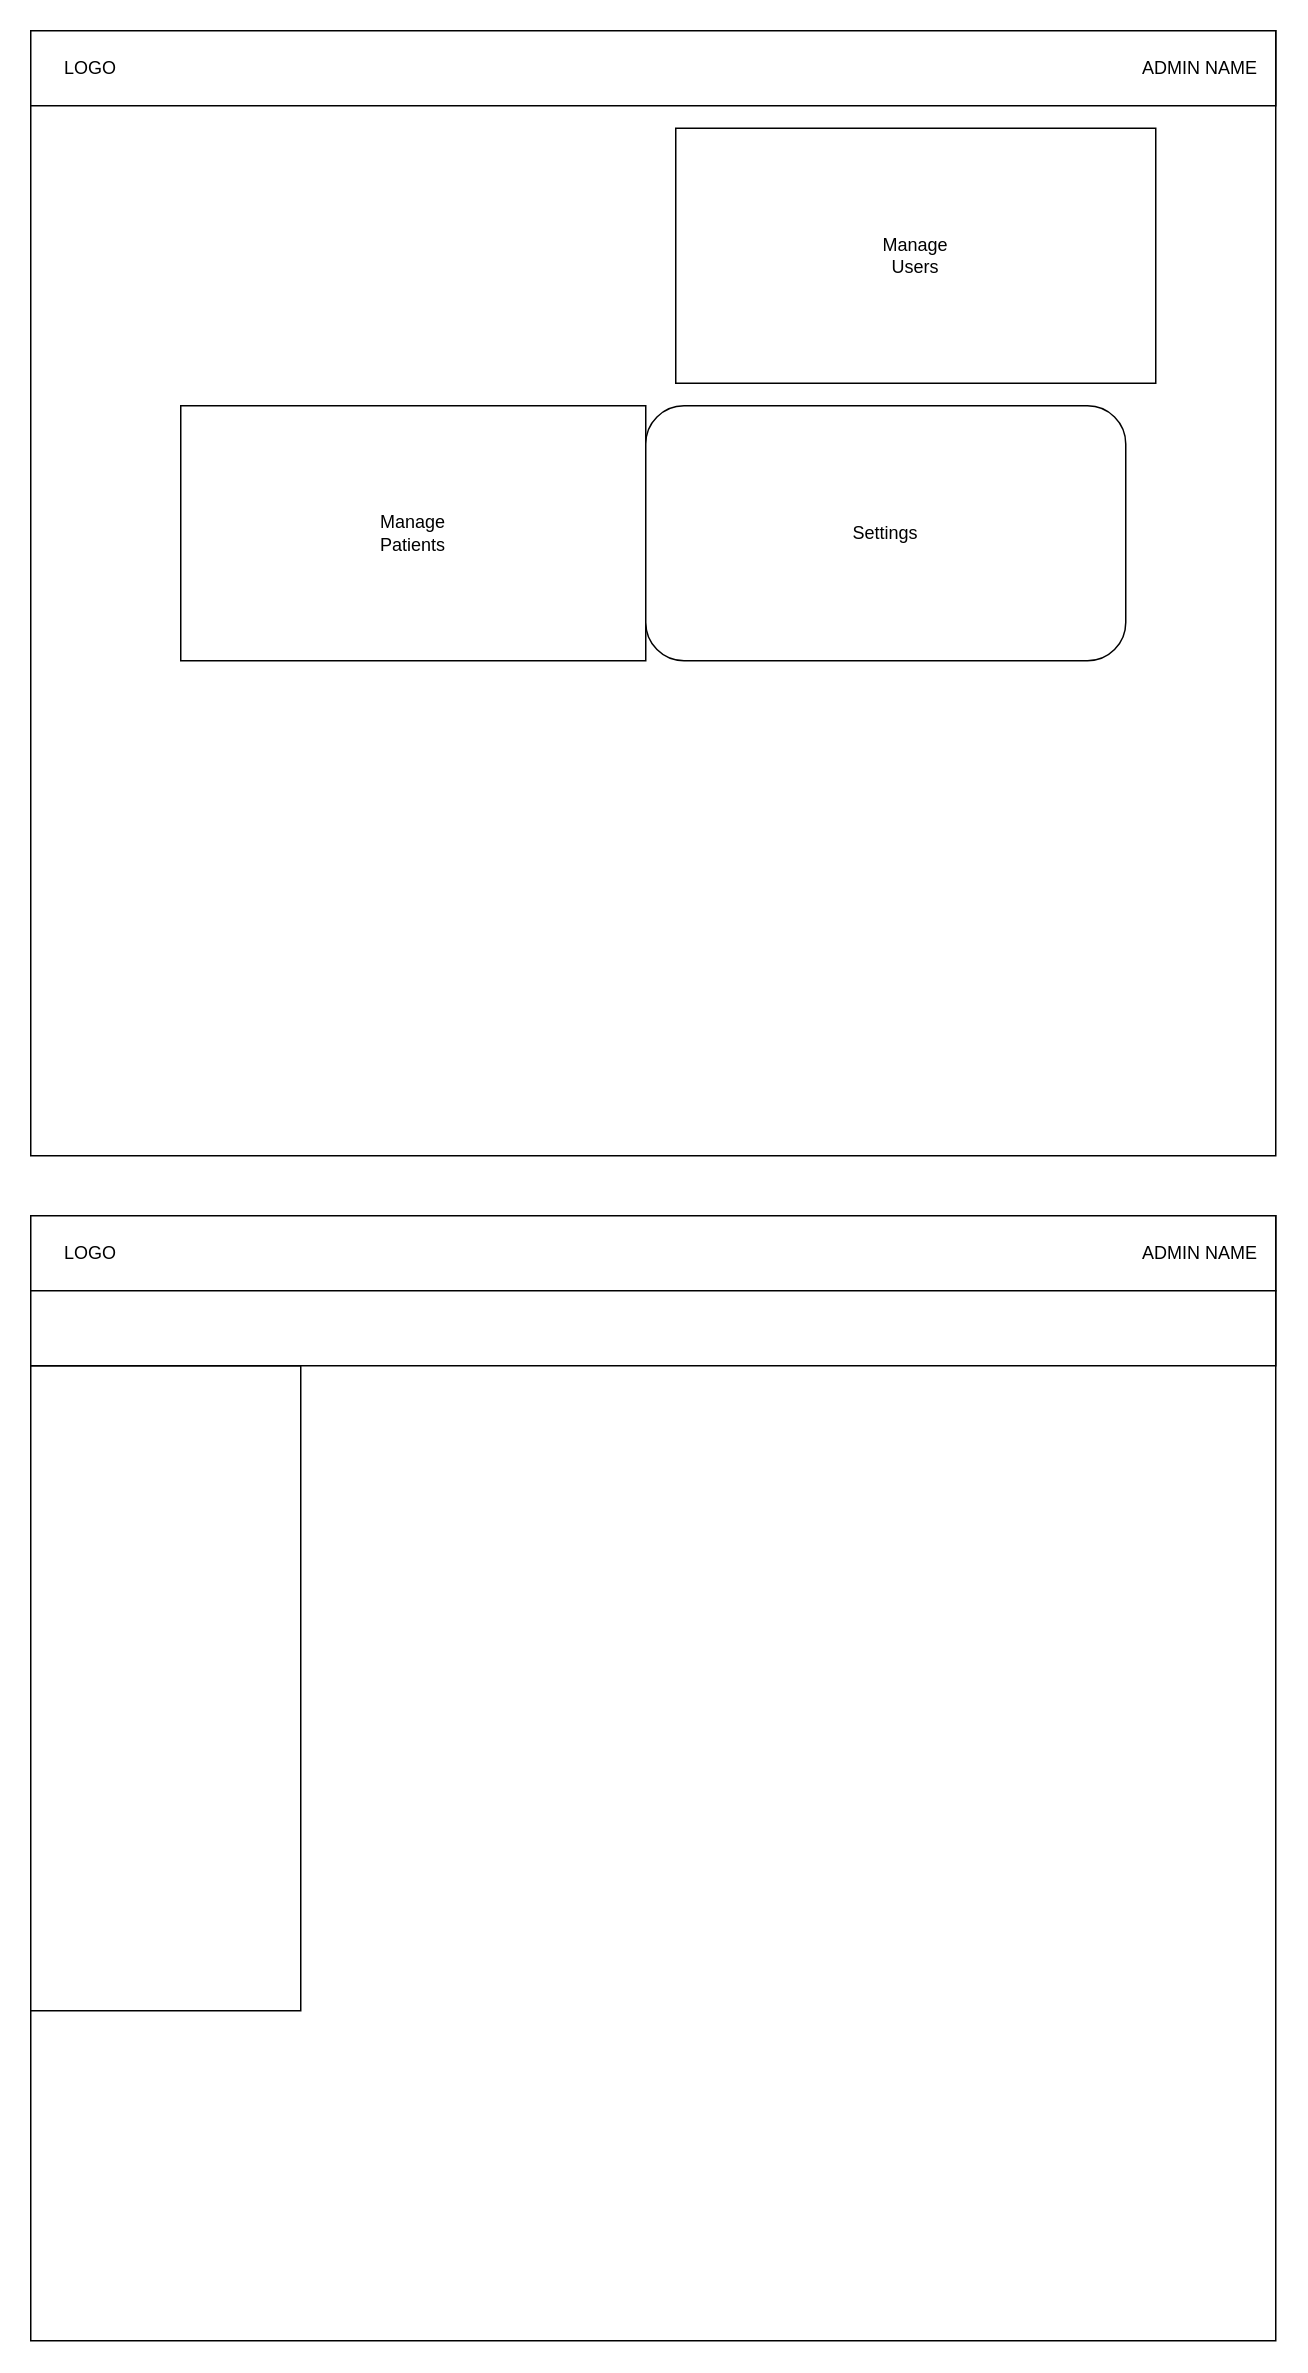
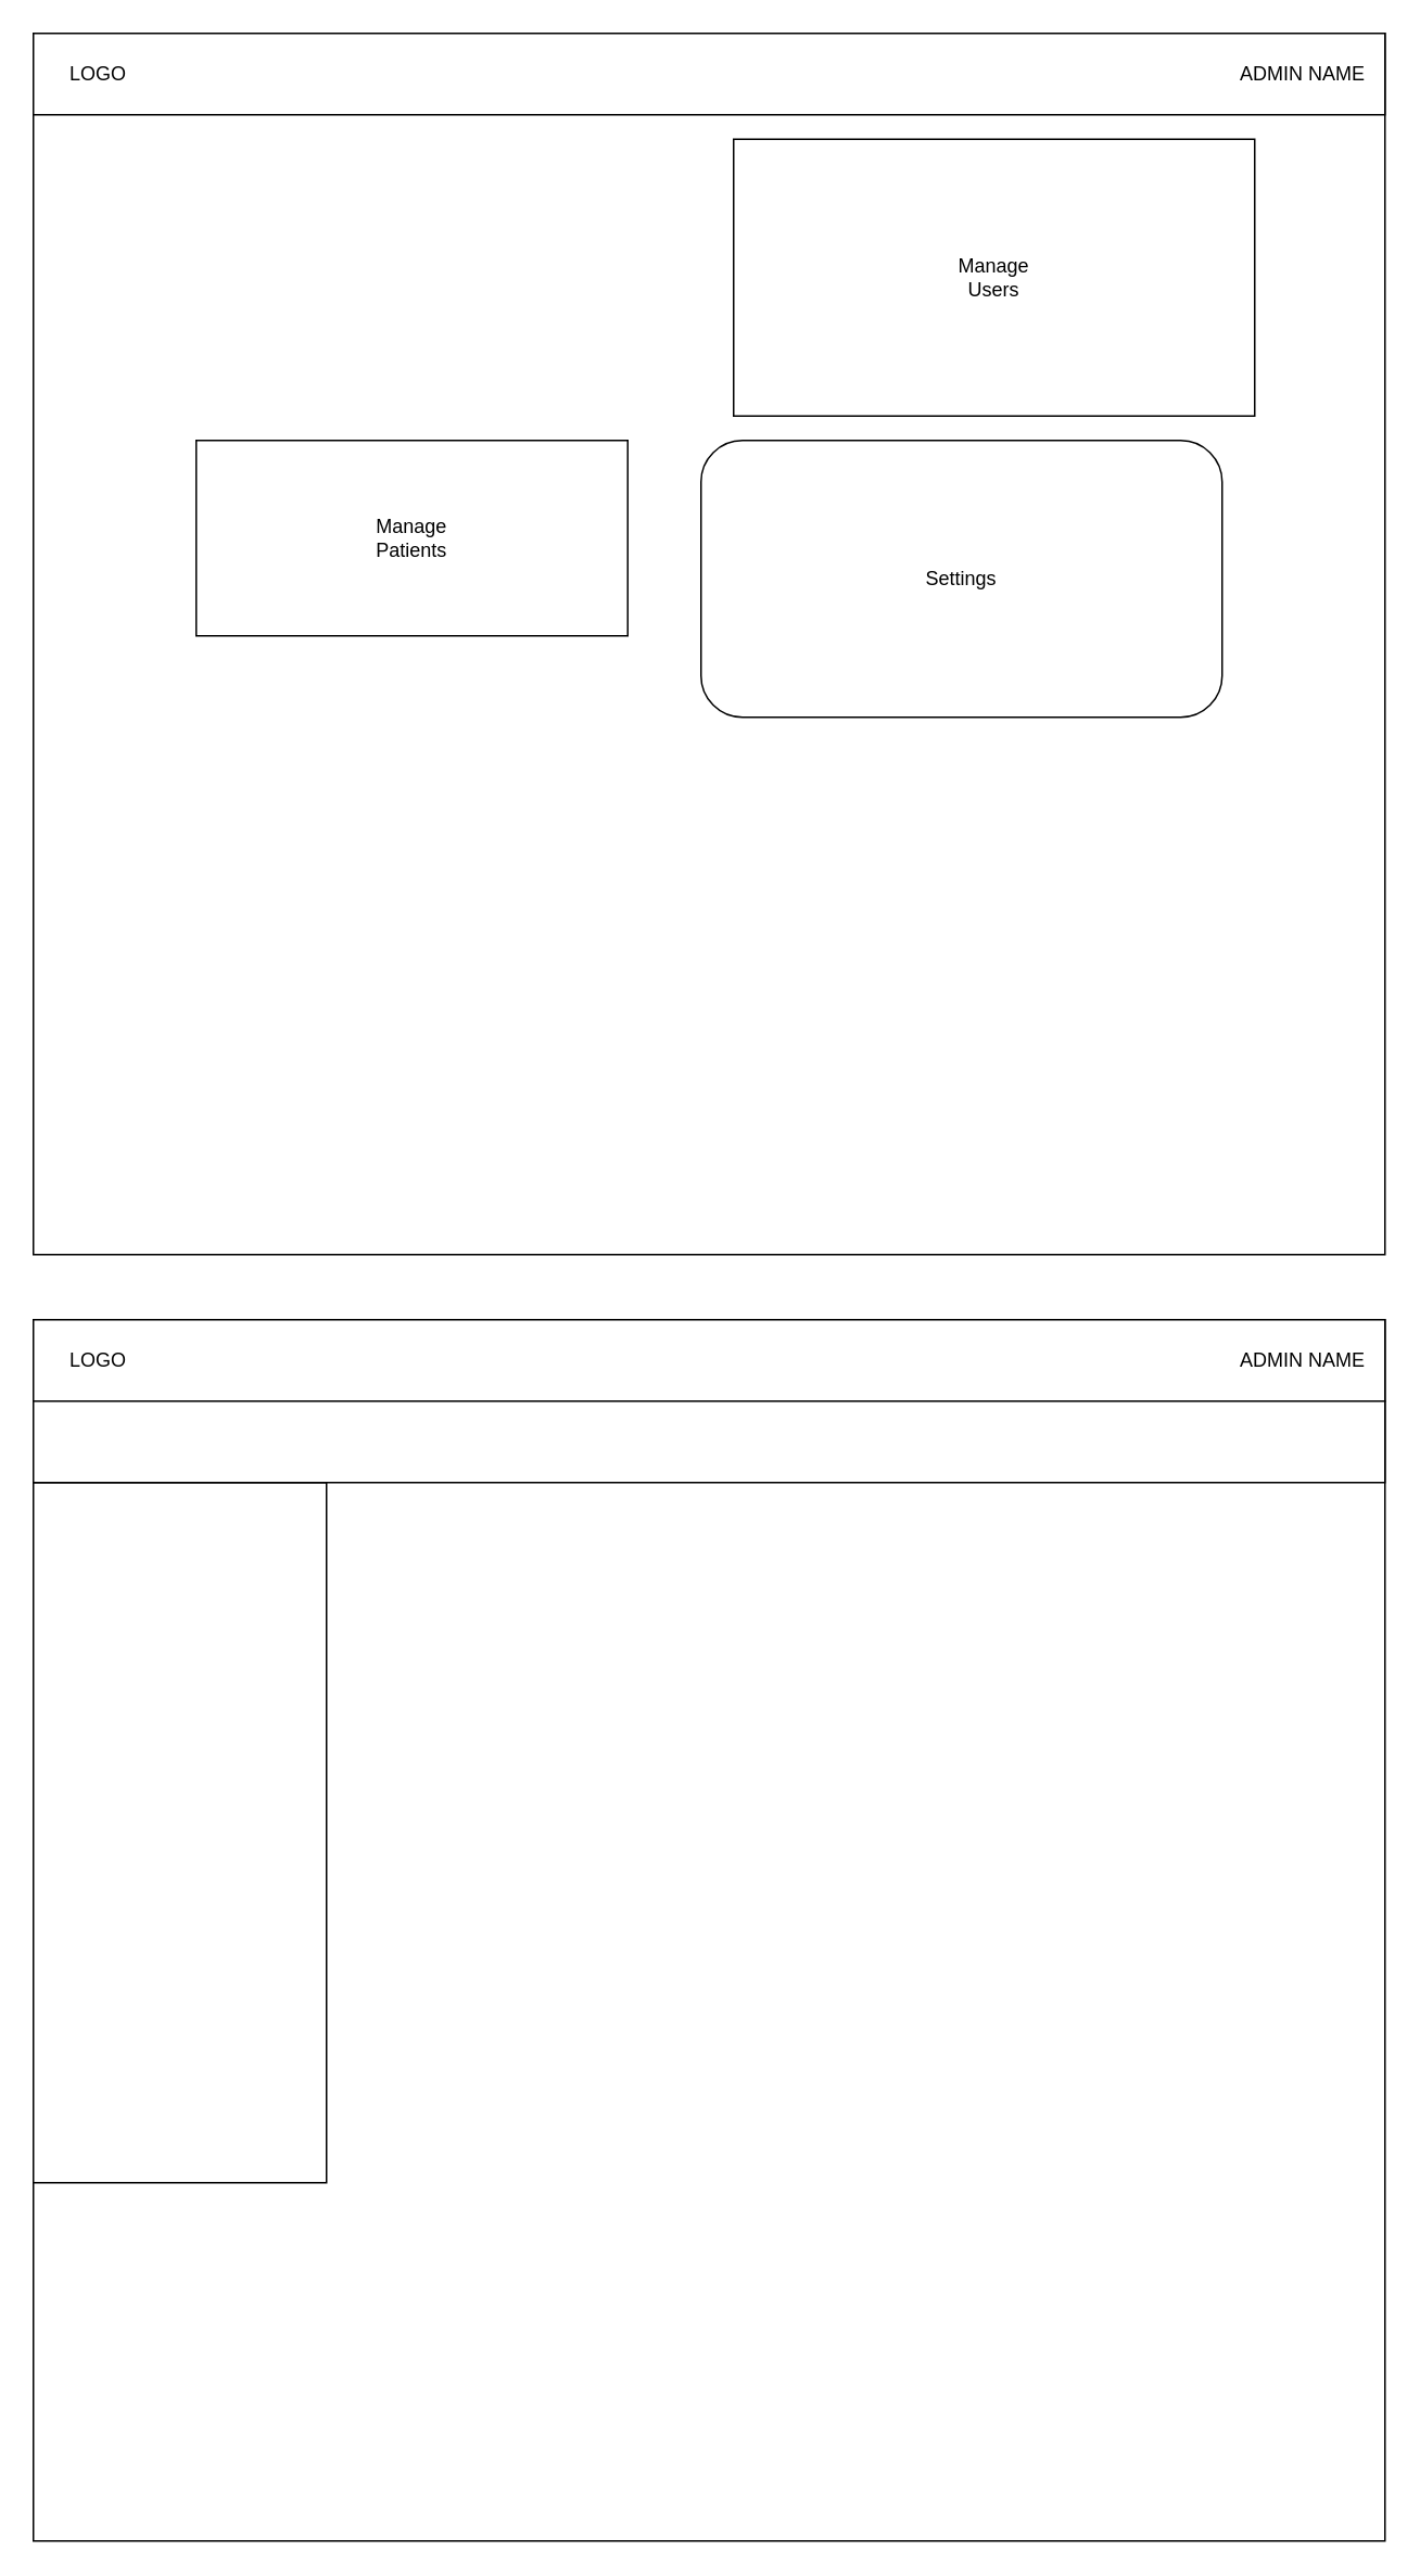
  <mxCell id="0" />
  <mxCell id="1" parent="0" />
  <mxCell id="2" value="" style="rounded=0;whiteSpace=wrap;html=1;" vertex="1" parent="1"><mxGeometry x="20" y="810" width="830" height="750" as="geometry" /></mxCell>
  <mxCell id="3" value="" style="rounded=0;whiteSpace=wrap;html=1;" vertex="1" parent="1"><mxGeometry x="20" y="810" width="830" height="50" as="geometry" /></mxCell>
  <mxCell id="4" value="" style="rounded=0;whiteSpace=wrap;html=1;" vertex="1" parent="1"><mxGeometry x="20" y="910" width="180" height="430" as="geometry" /></mxCell>
  <mxCell id="5" value="LOGO" style="text;html=1;strokeColor=none;fillColor=none;align=center;verticalAlign=middle;whiteSpace=wrap;rounded=0;" vertex="1" parent="1"><mxGeometry x="30" y="820" width="60" height="30" as="geometry" /></mxCell>
  <mxCell id="6" value="ADMIN NAME" style="text;html=1;strokeColor=none;fillColor=none;align=right;verticalAlign=middle;whiteSpace=wrap;rounded=0;" vertex="1" parent="1"><mxGeometry x="660" y="820" width="180" height="30" as="geometry" /></mxCell>
  <mxCell id="7" value="" style="rounded=0;whiteSpace=wrap;html=1;" vertex="1" parent="1"><mxGeometry x="20" y="860" width="830" height="50" as="geometry" /></mxCell>
  <mxCell id="8" value="" style="rounded=0;whiteSpace=wrap;html=1;" vertex="1" parent="1"><mxGeometry x="20" y="20" width="830" height="750" as="geometry" /></mxCell>
  <mxCell id="9" value="" style="rounded=0;whiteSpace=wrap;html=1;" vertex="1" parent="1"><mxGeometry x="20" y="20" width="830" height="50" as="geometry" /></mxCell>
  <mxCell id="10" value="LOGO" style="text;html=1;strokeColor=none;fillColor=none;align=center;verticalAlign=middle;whiteSpace=wrap;rounded=0;" vertex="1" parent="1"><mxGeometry x="30" y="30" width="60" height="30" as="geometry" /></mxCell>
  <mxCell id="11" value="ADMIN NAME" style="text;html=1;strokeColor=none;fillColor=none;align=right;verticalAlign=middle;whiteSpace=wrap;rounded=0;" vertex="1" parent="1"><mxGeometry x="660" y="30" width="180" height="30" as="geometry" /></mxCell>
  <mxCell id="12" value="&lt;div&gt;Manage&lt;br&gt;&lt;/div&gt;&lt;div&gt;Users&lt;/div&gt;" style="rounded=0;whiteSpace=wrap;html=1;" vertex="1" parent="1"><mxGeometry x="450" y="85" width="320" height="170" as="geometry" /></mxCell>
- <mxCell id="13" value="&lt;div&gt;Manage&lt;/div&gt;&lt;div&gt;Patients&lt;br&gt;&lt;/div&gt;" style="rounded=0;whiteSpace=wrap;html=1;" vertex="1" parent="1"><mxGeometry x="120" y="270" width="310" height="170" as="geometry" /></mxCell>
+ <mxCell id="13" value="&lt;div&gt;Manage&lt;/div&gt;&lt;div&gt;Patients&lt;br&gt;&lt;/div&gt;" style="rounded=0;whiteSpace=wrap;html=1;" vertex="1" parent="1"><mxGeometry x="120" y="270" width="265" height="120" as="geometry" /></mxCell>
  <mxCell id="14" value="Settings" style="whiteSpace=wrap;html=1;rounded=1;" vertex="1" parent="1"><mxGeometry x="430" y="270" width="320" height="170" as="geometry" /></mxCell>
